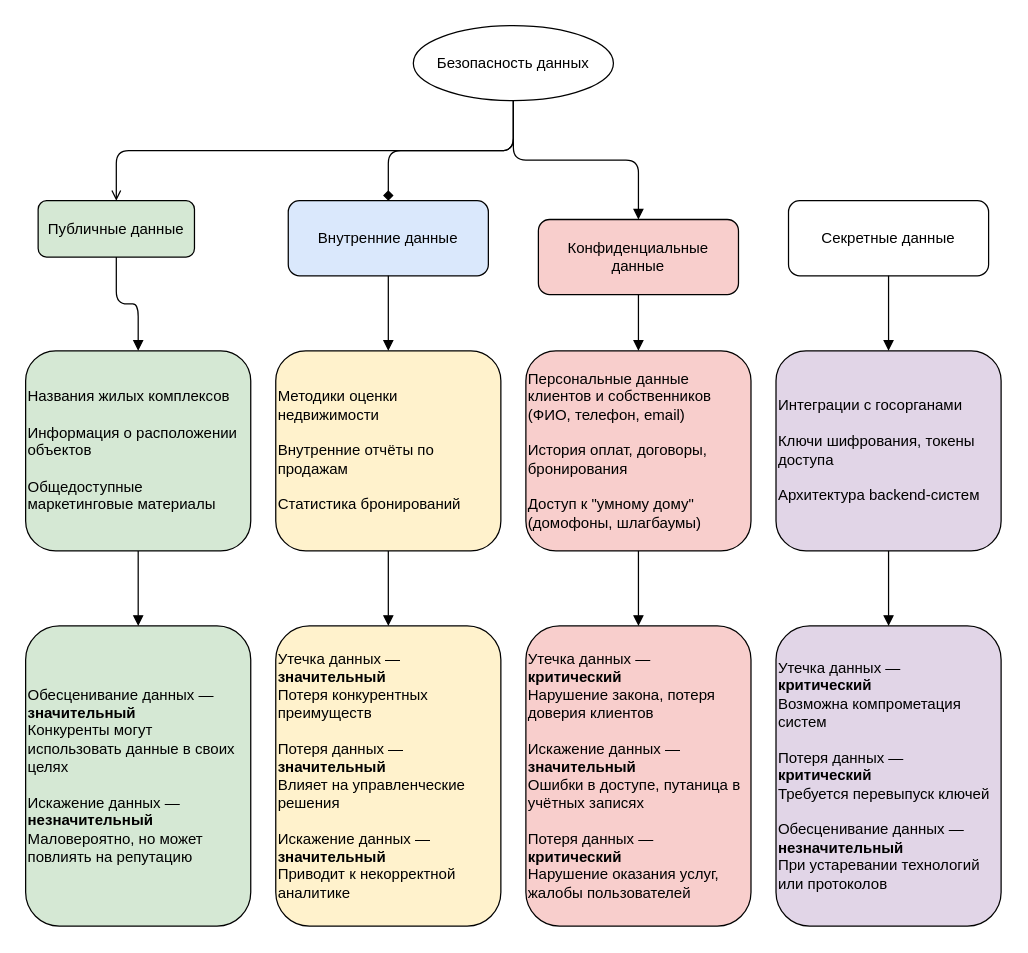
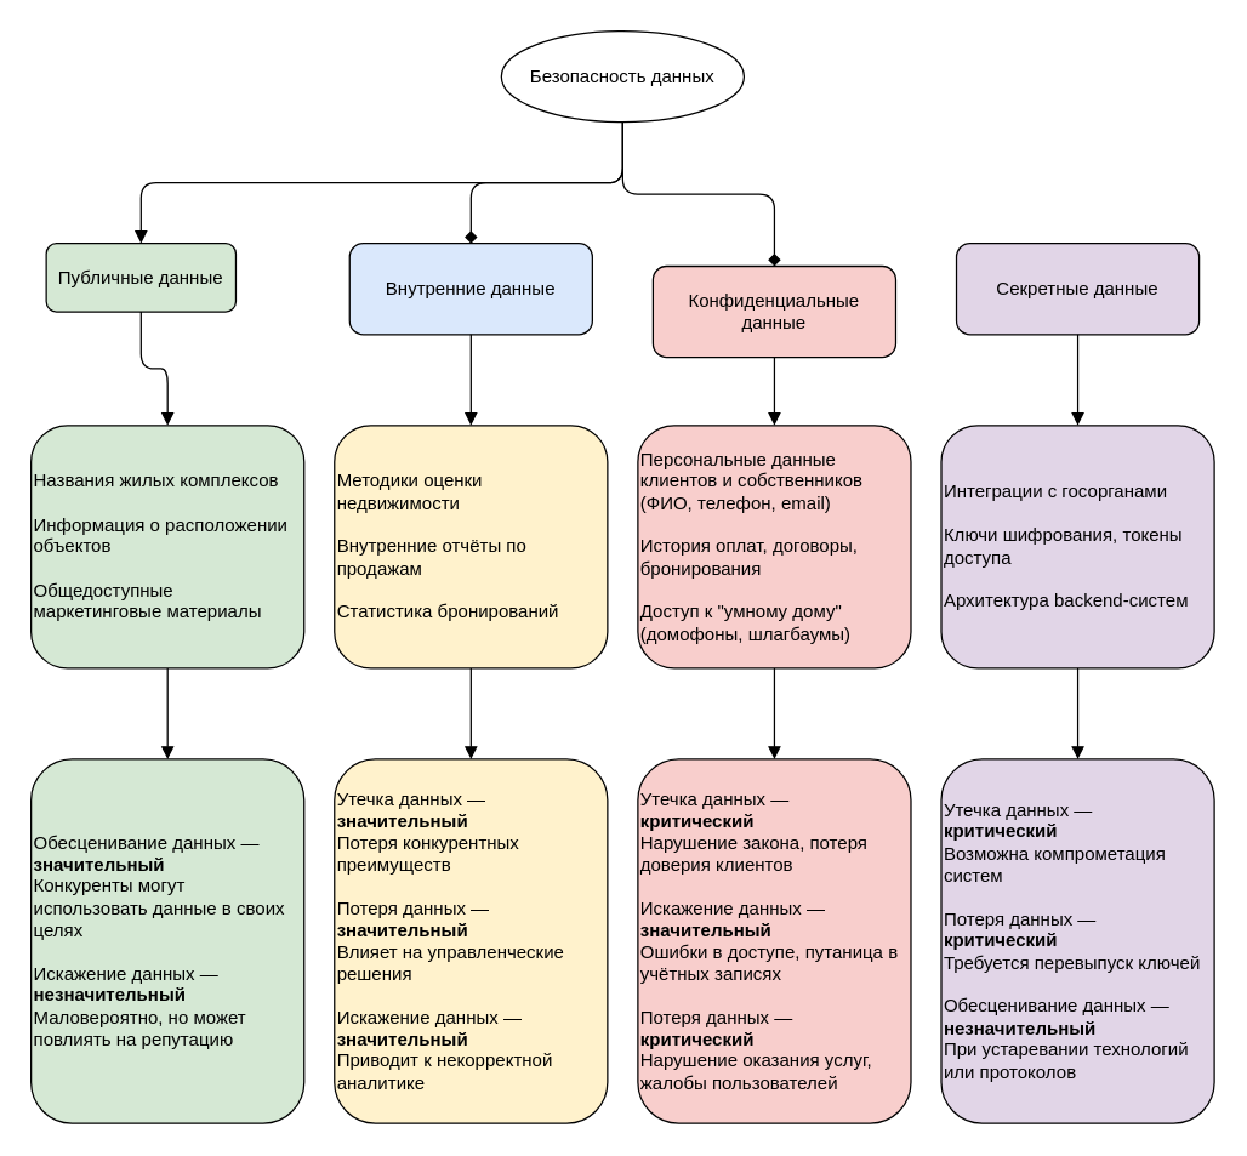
  <mxCell id="0" />
  <mxCell id="1" parent="0" />
  <mxCell id="2" value="Безопасность данных" style="ellipse;whiteSpace=wrap;html=1;fillColor=#ffffff;" parent="1" vertex="1"><mxGeometry x="330" y="20" width="160" height="60" as="geometry" /></mxCell>
- <mxCell id="3" value="Секретные данные" style="rounded=1;whiteSpace=wrap;html=1;fillColor=#ffffff;" parent="1" vertex="1"><mxGeometry x="630" y="160" width="160" height="60" as="geometry" /></mxCell>
+ <mxCell id="3" value="Секретные данные" style="rounded=1;whiteSpace=wrap;html=1;fillColor=#e1d5e7;" parent="1" vertex="1"><mxGeometry x="630" y="160" width="160" height="60" as="geometry" /></mxCell>
  <mxCell id="4" value="Конфиденциальные данные" style="rounded=1;whiteSpace=wrap;html=1;fillColor=#f8cecc;" parent="1" vertex="1"><mxGeometry x="430" y="175" width="160" height="60" as="geometry" /></mxCell>
- <mxCell id="5" style="edgeStyle=orthogonalEdgeStyle;endArrow=block;html=1;" parent="1" source="2" target="4" edge="1"><mxGeometry relative="1" as="geometry" /></mxCell>
+ <mxCell id="5" style="edgeStyle=orthogonalEdgeStyle;endArrow=diamond;html=1;" parent="1" source="2" target="4" edge="1"><mxGeometry relative="1" as="geometry" /></mxCell>
  <mxCell id="6" value="Внутренние данные" style="rounded=1;whiteSpace=wrap;html=1;fillColor=#dae8fc;" parent="1" vertex="1"><mxGeometry x="230" y="160" width="160" height="60" as="geometry" /></mxCell>
  <mxCell id="7" style="edgeStyle=orthogonalEdgeStyle;endArrow=diamond;html=1;" parent="1" source="2" target="6" edge="1"><mxGeometry relative="1" as="geometry" /></mxCell>
  <mxCell id="8" value="Публичные данные" style="rounded=1;whiteSpace=wrap;html=1;fillColor=#d5e8d4;" parent="1" vertex="1"><mxGeometry x="30" y="160" width="125" height="45" as="geometry" /></mxCell>
- <mxCell id="9" style="edgeStyle=orthogonalEdgeStyle;endArrow=open;html=1;exitX=0.5;exitY=1;exitDx=0;exitDy=0;" parent="1" source="2" target="8" edge="1"><mxGeometry relative="1" as="geometry" /></mxCell>
+ <mxCell id="9" style="edgeStyle=orthogonalEdgeStyle;endArrow=block;html=1;exitX=0.5;exitY=1;exitDx=0;exitDy=0;" parent="1" source="2" target="8" edge="1"><mxGeometry relative="1" as="geometry" /></mxCell>
  <mxCell id="10" value="&lt;div&gt;Интеграции с госорганами&lt;/div&gt;&lt;div&gt;&lt;br&gt;&lt;/div&gt;&lt;div&gt;Ключи шифрования, токены доступа&lt;/div&gt;&lt;div&gt;&lt;br&gt;&lt;/div&gt;&lt;div&gt;Архитектура backend-систем&lt;/div&gt;" style="rounded=1;whiteSpace=wrap;html=1;fillColor=#e1d5e7;align=left;" parent="1" vertex="1"><mxGeometry x="620" y="280" width="180" height="160" as="geometry" /></mxCell>
  <mxCell id="11" value="&lt;div&gt;Персональные данные клиентов и собственников (ФИО, телефон, email)&lt;/div&gt;&lt;div&gt;&lt;br&gt;&lt;/div&gt;&lt;div&gt;История оплат, договоры, бронирования&lt;/div&gt;&lt;div&gt;&lt;br&gt;&lt;/div&gt;&lt;div&gt;Доступ к &quot;умному дому&quot; (домофоны, шлагбаумы)&lt;/div&gt;" style="rounded=1;whiteSpace=wrap;html=1;fillColor=#f8cecc;align=left;" parent="1" vertex="1"><mxGeometry x="420" y="280" width="180" height="160" as="geometry" /></mxCell>
  <mxCell id="12" value="&lt;div&gt;Методики оценки недвижимости&lt;/div&gt;&lt;div&gt;&lt;br&gt;&lt;/div&gt;&lt;div&gt;Внутренние отчёты по продажам&lt;/div&gt;&lt;div&gt;&lt;br&gt;&lt;/div&gt;&lt;div&gt;Статистика бронирований&lt;/div&gt;" style="rounded=1;whiteSpace=wrap;html=1;fillColor=#fff2cc;align=left;" parent="1" vertex="1"><mxGeometry x="220" y="280" width="180" height="160" as="geometry" /></mxCell>
  <mxCell id="13" value="&lt;div&gt;Названия жилых комплексов&lt;br&gt;&lt;br&gt;&lt;/div&gt;&lt;div&gt;Информация о расположении объектов&lt;br&gt;&lt;br&gt;&lt;/div&gt;&lt;div style=&quot;&quot;&gt;Общедоступные маркетинговые материалы&lt;/div&gt;" style="rounded=1;whiteSpace=wrap;html=1;fillColor=#d5e8d4;align=left;" parent="1" vertex="1"><mxGeometry x="20" y="280" width="180" height="160" as="geometry" /></mxCell>
  <mxCell id="14" value="&lt;div&gt;Обесценивание данных — &lt;b&gt;значительный&lt;/b&gt;&lt;/div&gt;&lt;div&gt;Конкуренты могут использовать данные в своих целях&lt;/div&gt;&lt;div&gt;&lt;br&gt;&lt;/div&gt;&lt;div&gt;Искажение данных — &lt;b&gt;незначительный&lt;/b&gt; Маловероятно, но может повлиять на репутацию&lt;/div&gt;" style="rounded=1;whiteSpace=wrap;html=1;fillColor=#d5e8d4;align=left;" parent="1" vertex="1"><mxGeometry x="20" y="500" width="180" height="240" as="geometry" /></mxCell>
  <mxCell id="15" value="&lt;div&gt;Утечка данных — &lt;b&gt;значительный&lt;/b&gt;&lt;/div&gt;&lt;div&gt;Потеря конкурентных преимуществ&lt;/div&gt;&lt;div&gt;&lt;br&gt;&lt;/div&gt;&lt;div&gt;Потеря данных — &lt;b&gt;значительный&lt;/b&gt;&lt;/div&gt;&lt;div&gt;Влияет на управленческие решения&lt;/div&gt;&lt;div&gt;&lt;br&gt;&lt;/div&gt;&lt;div&gt;Искажение данных — &lt;b&gt;значительный&lt;/b&gt;&lt;/div&gt;&lt;div&gt;Приводит к некорректной аналитике&lt;/div&gt;" style="rounded=1;whiteSpace=wrap;html=1;fillColor=#fff2cc;align=left;" parent="1" vertex="1"><mxGeometry x="220" y="500" width="180" height="240" as="geometry" /></mxCell>
  <mxCell id="16" value="&lt;div&gt;Утечка данных —&lt;/div&gt;&lt;div&gt;&lt;b&gt;критический&lt;/b&gt;&lt;/div&gt;&lt;div&gt;Нарушение закона, потеря доверия клиентов&lt;/div&gt;&lt;div&gt;&lt;br&gt;&lt;/div&gt;&lt;div&gt;Искажение данных — &lt;b&gt;значительный&lt;/b&gt;&lt;/div&gt;&lt;div&gt;Ошибки в доступе, путаница в учётных записях&lt;/div&gt;&lt;div&gt;&lt;br&gt;Потеря данных — &lt;b&gt;критический&lt;/b&gt;&lt;/div&gt;&lt;div&gt;Нарушение оказания услуг, жалобы пользователей&lt;/div&gt;" style="rounded=1;whiteSpace=wrap;html=1;fillColor=#f8cecc;align=left;" parent="1" vertex="1"><mxGeometry x="420" y="500" width="180" height="240" as="geometry" /></mxCell>
  <mxCell id="17" value="&lt;div&gt;Утечка данных —&lt;/div&gt;&lt;div&gt;&lt;b&gt;критический&lt;/b&gt;&lt;/div&gt;&lt;div&gt;Возможна компрометация систем&lt;/div&gt;&lt;div&gt;&lt;br&gt;&lt;/div&gt;&lt;div&gt;Потеря данных —&lt;/div&gt;&lt;div&gt;&lt;b&gt;критический&lt;/b&gt;&lt;/div&gt;&lt;div&gt;Требуется перевыпуск ключей&lt;/div&gt;&lt;div&gt;&lt;br&gt;&lt;/div&gt;&lt;div&gt;Обесценивание данных — &lt;b&gt;незначительный&lt;/b&gt;&lt;/div&gt;&lt;div&gt;При устаревании технологий или протоколов&lt;/div&gt;" style="rounded=1;whiteSpace=wrap;html=1;fillColor=#e1d5e7;align=left;" parent="1" vertex="1"><mxGeometry x="620" y="500" width="180" height="240" as="geometry" /></mxCell>
  <mxCell id="18" style="edgeStyle=orthogonalEdgeStyle;endArrow=block;html=1;exitX=0.5;exitY=1;exitDx=0;exitDy=0;entryX=0.5;entryY=0;entryDx=0;entryDy=0;" parent="1" source="8" target="13" edge="1"><mxGeometry relative="1" as="geometry"><mxPoint x="420" y="90" as="sourcePoint" /><mxPoint x="120" y="170" as="targetPoint" /></mxGeometry></mxCell>
  <mxCell id="19" style="edgeStyle=orthogonalEdgeStyle;endArrow=block;html=1;exitX=0.5;exitY=1;exitDx=0;exitDy=0;entryX=0.5;entryY=0;entryDx=0;entryDy=0;" parent="1" source="13" target="14" edge="1"><mxGeometry relative="1" as="geometry"><mxPoint x="120" y="230" as="sourcePoint" /><mxPoint x="120" y="290" as="targetPoint" /><Array as="points"><mxPoint x="110" y="470" /><mxPoint x="110" y="470" /></Array></mxGeometry></mxCell>
  <mxCell id="20" style="edgeStyle=orthogonalEdgeStyle;endArrow=block;html=1;exitX=0.5;exitY=1;exitDx=0;exitDy=0;entryX=0.5;entryY=0;entryDx=0;entryDy=0;" parent="1" source="12" target="15" edge="1"><mxGeometry relative="1" as="geometry"><mxPoint x="120" y="450" as="sourcePoint" /><mxPoint x="120" y="510" as="targetPoint" /><Array as="points"><mxPoint x="310" y="470" /><mxPoint x="310" y="470" /></Array></mxGeometry></mxCell>
  <mxCell id="21" style="edgeStyle=orthogonalEdgeStyle;endArrow=block;html=1;exitX=0.5;exitY=1;exitDx=0;exitDy=0;entryX=0.5;entryY=0;entryDx=0;entryDy=0;" parent="1" source="11" target="16" edge="1"><mxGeometry relative="1" as="geometry"><mxPoint x="120" y="450" as="sourcePoint" /><mxPoint x="120" y="510" as="targetPoint" /><Array as="points"><mxPoint x="510" y="460" /><mxPoint x="510" y="460" /></Array></mxGeometry></mxCell>
  <mxCell id="22" style="edgeStyle=orthogonalEdgeStyle;endArrow=block;html=1;exitX=0.5;exitY=1;exitDx=0;exitDy=0;entryX=0.5;entryY=0;entryDx=0;entryDy=0;" parent="1" source="10" target="17" edge="1"><mxGeometry relative="1" as="geometry"><mxPoint x="320" y="450" as="sourcePoint" /><mxPoint x="320" y="510" as="targetPoint" /><Array as="points"><mxPoint x="710" y="440" /><mxPoint x="710" y="440" /></Array></mxGeometry></mxCell>
  <mxCell id="23" style="edgeStyle=orthogonalEdgeStyle;endArrow=block;html=1;exitX=0.5;exitY=1;exitDx=0;exitDy=0;entryX=0.5;entryY=0;entryDx=0;entryDy=0;" parent="1" source="6" target="12" edge="1"><mxGeometry relative="1" as="geometry"><mxPoint x="320" y="450" as="sourcePoint" /><mxPoint x="320" y="510" as="targetPoint" /><Array as="points"><mxPoint x="310" y="250" /><mxPoint x="310" y="250" /></Array></mxGeometry></mxCell>
  <mxCell id="24" style="edgeStyle=orthogonalEdgeStyle;endArrow=block;html=1;exitX=0.5;exitY=1;exitDx=0;exitDy=0;entryX=0.5;entryY=0;entryDx=0;entryDy=0;" parent="1" source="4" target="11" edge="1"><mxGeometry relative="1" as="geometry"><mxPoint x="520" y="450" as="sourcePoint" /><mxPoint x="520" y="510" as="targetPoint" /><Array as="points"><mxPoint x="510" y="250" /><mxPoint x="510" y="250" /></Array></mxGeometry></mxCell>
  <mxCell id="25" style="edgeStyle=orthogonalEdgeStyle;endArrow=block;html=1;exitX=0.5;exitY=1;exitDx=0;exitDy=0;entryX=0.5;entryY=0;entryDx=0;entryDy=0;" parent="1" source="3" target="10" edge="1"><mxGeometry relative="1" as="geometry"><mxPoint x="720" y="450" as="sourcePoint" /><mxPoint x="720" y="510" as="targetPoint" /><Array as="points"><mxPoint x="710" y="240" /><mxPoint x="710" y="240" /></Array></mxGeometry></mxCell>
